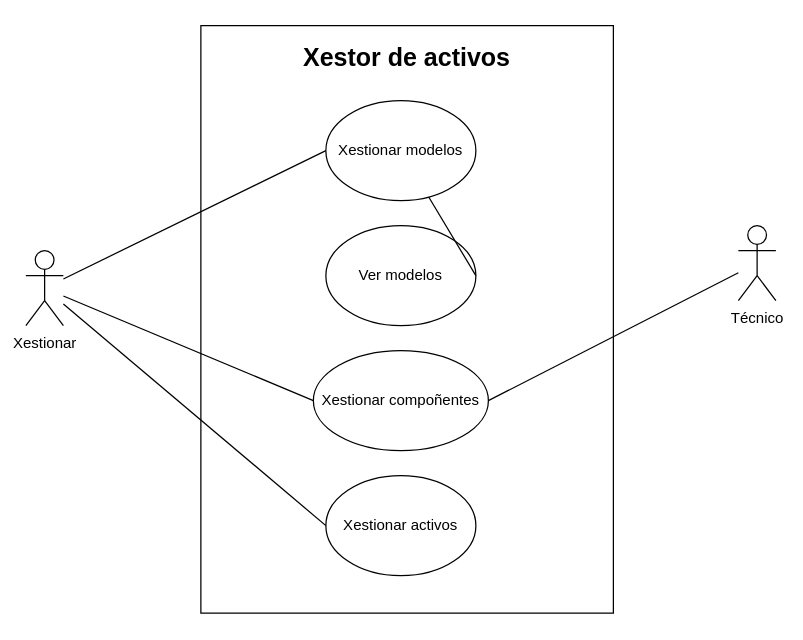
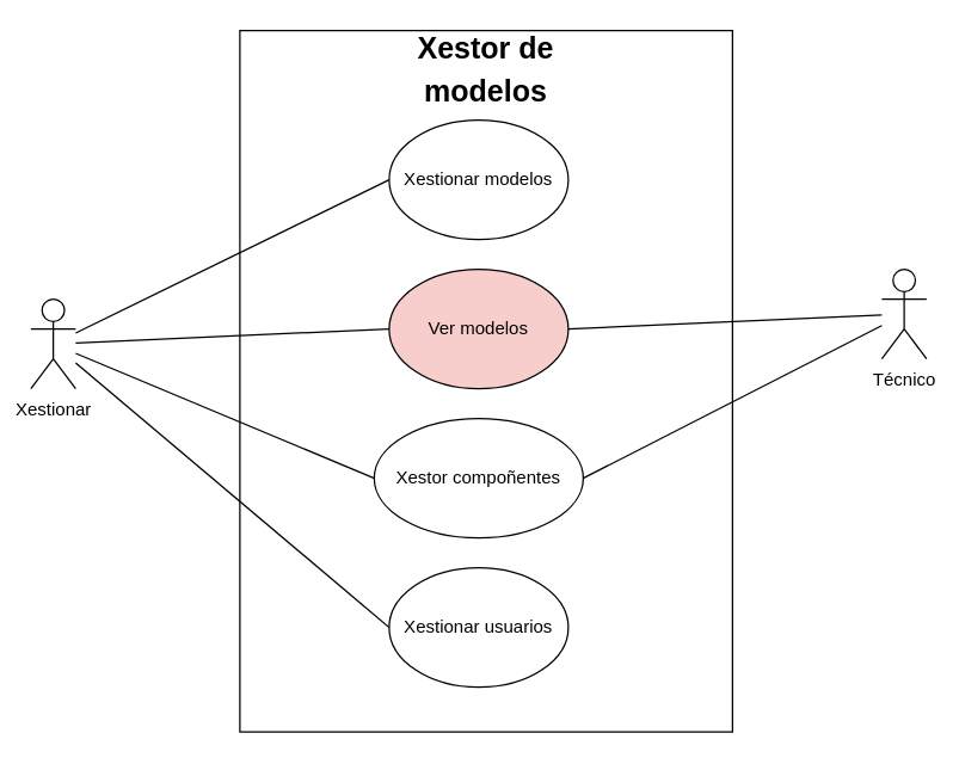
  <mxCell id="0" />
  <mxCell id="1" parent="0" />
  <mxCell id="2" value="" style="rounded=0;whiteSpace=wrap;html=1;" vertex="1" parent="1"><mxGeometry x="160" y="20" width="330" height="470" as="geometry" /></mxCell>
  <mxCell id="3" value="Xestionar" style="shape=umlActor;verticalLabelPosition=bottom;verticalAlign=top;html=1;outlineConnect=0;" vertex="1" parent="1"><mxGeometry x="20" y="200" width="30" height="60" as="geometry" /></mxCell>
  <mxCell id="4" value="Técnico" style="shape=umlActor;verticalLabelPosition=bottom;verticalAlign=top;html=1;outlineConnect=0;" vertex="1" parent="1"><mxGeometry x="590" y="180" width="30" height="60" as="geometry" /></mxCell>
- <mxCell id="5" value="&lt;h1&gt;&lt;font style=&quot;font-size: 20px;&quot;&gt;Xestor de activos&lt;/font&gt;&lt;/h1&gt;" style="text;html=1;align=center;verticalAlign=middle;whiteSpace=wrap;rounded=0;" vertex="1" parent="1"><mxGeometry x="235" y="30" width="180" height="30" as="geometry" /></mxCell>
+ <mxCell id="5" value="&lt;h1&gt;&lt;font style=&quot;font-size: 20px;&quot;&gt;Xestor de modelos&lt;/font&gt;&lt;/h1&gt;" style="text;html=1;align=center;verticalAlign=middle;whiteSpace=wrap;rounded=0;" vertex="1" parent="1"><mxGeometry x="235" y="30" width="180" height="30" as="geometry" /></mxCell>
  <mxCell id="6" value="Xestionar modelos" style="ellipse;whiteSpace=wrap;html=1;" vertex="1" parent="1"><mxGeometry x="260" y="80" width="120" height="80" as="geometry" /></mxCell>
- <mxCell id="7" value="Ver modelos" style="ellipse;whiteSpace=wrap;html=1;" vertex="1" parent="1"><mxGeometry x="260" y="180" width="120" height="80" as="geometry" /></mxCell>
- <mxCell id="8" value="Xestionar compoñentes" style="ellipse;whiteSpace=wrap;html=1;" vertex="1" parent="1"><mxGeometry x="250" y="280" width="140" height="80" as="geometry" /></mxCell>
- <mxCell id="9" value="Xestionar activos" style="ellipse;whiteSpace=wrap;html=1;" vertex="1" parent="1"><mxGeometry x="260" y="380" width="120" height="80" as="geometry" /></mxCell>
+ <mxCell id="7" value="Ver modelos" style="ellipse;whiteSpace=wrap;html=1;fillColor=#f8cecc;" vertex="1" parent="1"><mxGeometry x="260" y="180" width="120" height="80" as="geometry" /></mxCell>
+ <mxCell id="8" value="Xestor compoñentes" style="ellipse;whiteSpace=wrap;html=1;" vertex="1" parent="1"><mxGeometry x="250" y="280" width="140" height="80" as="geometry" /></mxCell>
+ <mxCell id="9" value="Xestionar usuarios" style="ellipse;whiteSpace=wrap;html=1;" vertex="1" parent="1"><mxGeometry x="260" y="380" width="120" height="80" as="geometry" /></mxCell>
  <mxCell id="10" value="" style="endArrow=none;html=1;rounded=0;entryX=0;entryY=0.5;entryDx=0;entryDy=0;" edge="1" parent="1" source="3" target="6"><mxGeometry width="50" height="50" relative="1" as="geometry"><mxPoint x="260" y="400" as="sourcePoint" /><mxPoint x="310" y="350" as="targetPoint" /></mxGeometry></mxCell>
+ <mxCell id="11" value="" style="endArrow=none;html=1;rounded=0;entryX=0;entryY=0.5;entryDx=0;entryDy=0;" edge="1" parent="1" source="3" target="7"><mxGeometry width="50" height="50" relative="1" as="geometry"><mxPoint x="60" y="230" as="sourcePoint" /><mxPoint x="310" y="350" as="targetPoint" /></mxGeometry></mxCell>
  <mxCell id="12" value="" style="endArrow=none;html=1;rounded=0;entryX=0;entryY=0.5;entryDx=0;entryDy=0;" edge="1" parent="1" source="3" target="8"><mxGeometry width="50" height="50" relative="1" as="geometry"><mxPoint x="260" y="400" as="sourcePoint" /><mxPoint x="310" y="350" as="targetPoint" /></mxGeometry></mxCell>
  <mxCell id="13" value="" style="endArrow=none;html=1;rounded=0;entryX=0;entryY=0.5;entryDx=0;entryDy=0;" edge="1" parent="1" source="3" target="9"><mxGeometry width="50" height="50" relative="1" as="geometry"><mxPoint x="260" y="400" as="sourcePoint" /><mxPoint x="310" y="350" as="targetPoint" /></mxGeometry></mxCell>
- <mxCell id="14" value="" style="endArrow=none;html=1;rounded=0;exitX=1;exitY=0.5;exitDx=0;exitDy=0;" edge="1" parent="1" source="7" target="6"><mxGeometry width="50" height="50" relative="1" as="geometry"><mxPoint x="500" y="320" as="sourcePoint" /><mxPoint x="550" y="270" as="targetPoint" /></mxGeometry></mxCell>
+ <mxCell id="14" value="" style="endArrow=none;html=1;rounded=0;exitX=1;exitY=0.5;exitDx=0;exitDy=0;" edge="1" parent="1" source="7" target="4"><mxGeometry width="50" height="50" relative="1" as="geometry"><mxPoint x="500" y="320" as="sourcePoint" /><mxPoint x="550" y="270" as="targetPoint" /></mxGeometry></mxCell>
  <mxCell id="15" value="" style="endArrow=none;html=1;rounded=0;exitX=1;exitY=0.5;exitDx=0;exitDy=0;" edge="1" parent="1" source="8" target="4"><mxGeometry width="50" height="50" relative="1" as="geometry"><mxPoint x="520" y="320" as="sourcePoint" /><mxPoint x="570" y="270" as="targetPoint" /></mxGeometry></mxCell>
